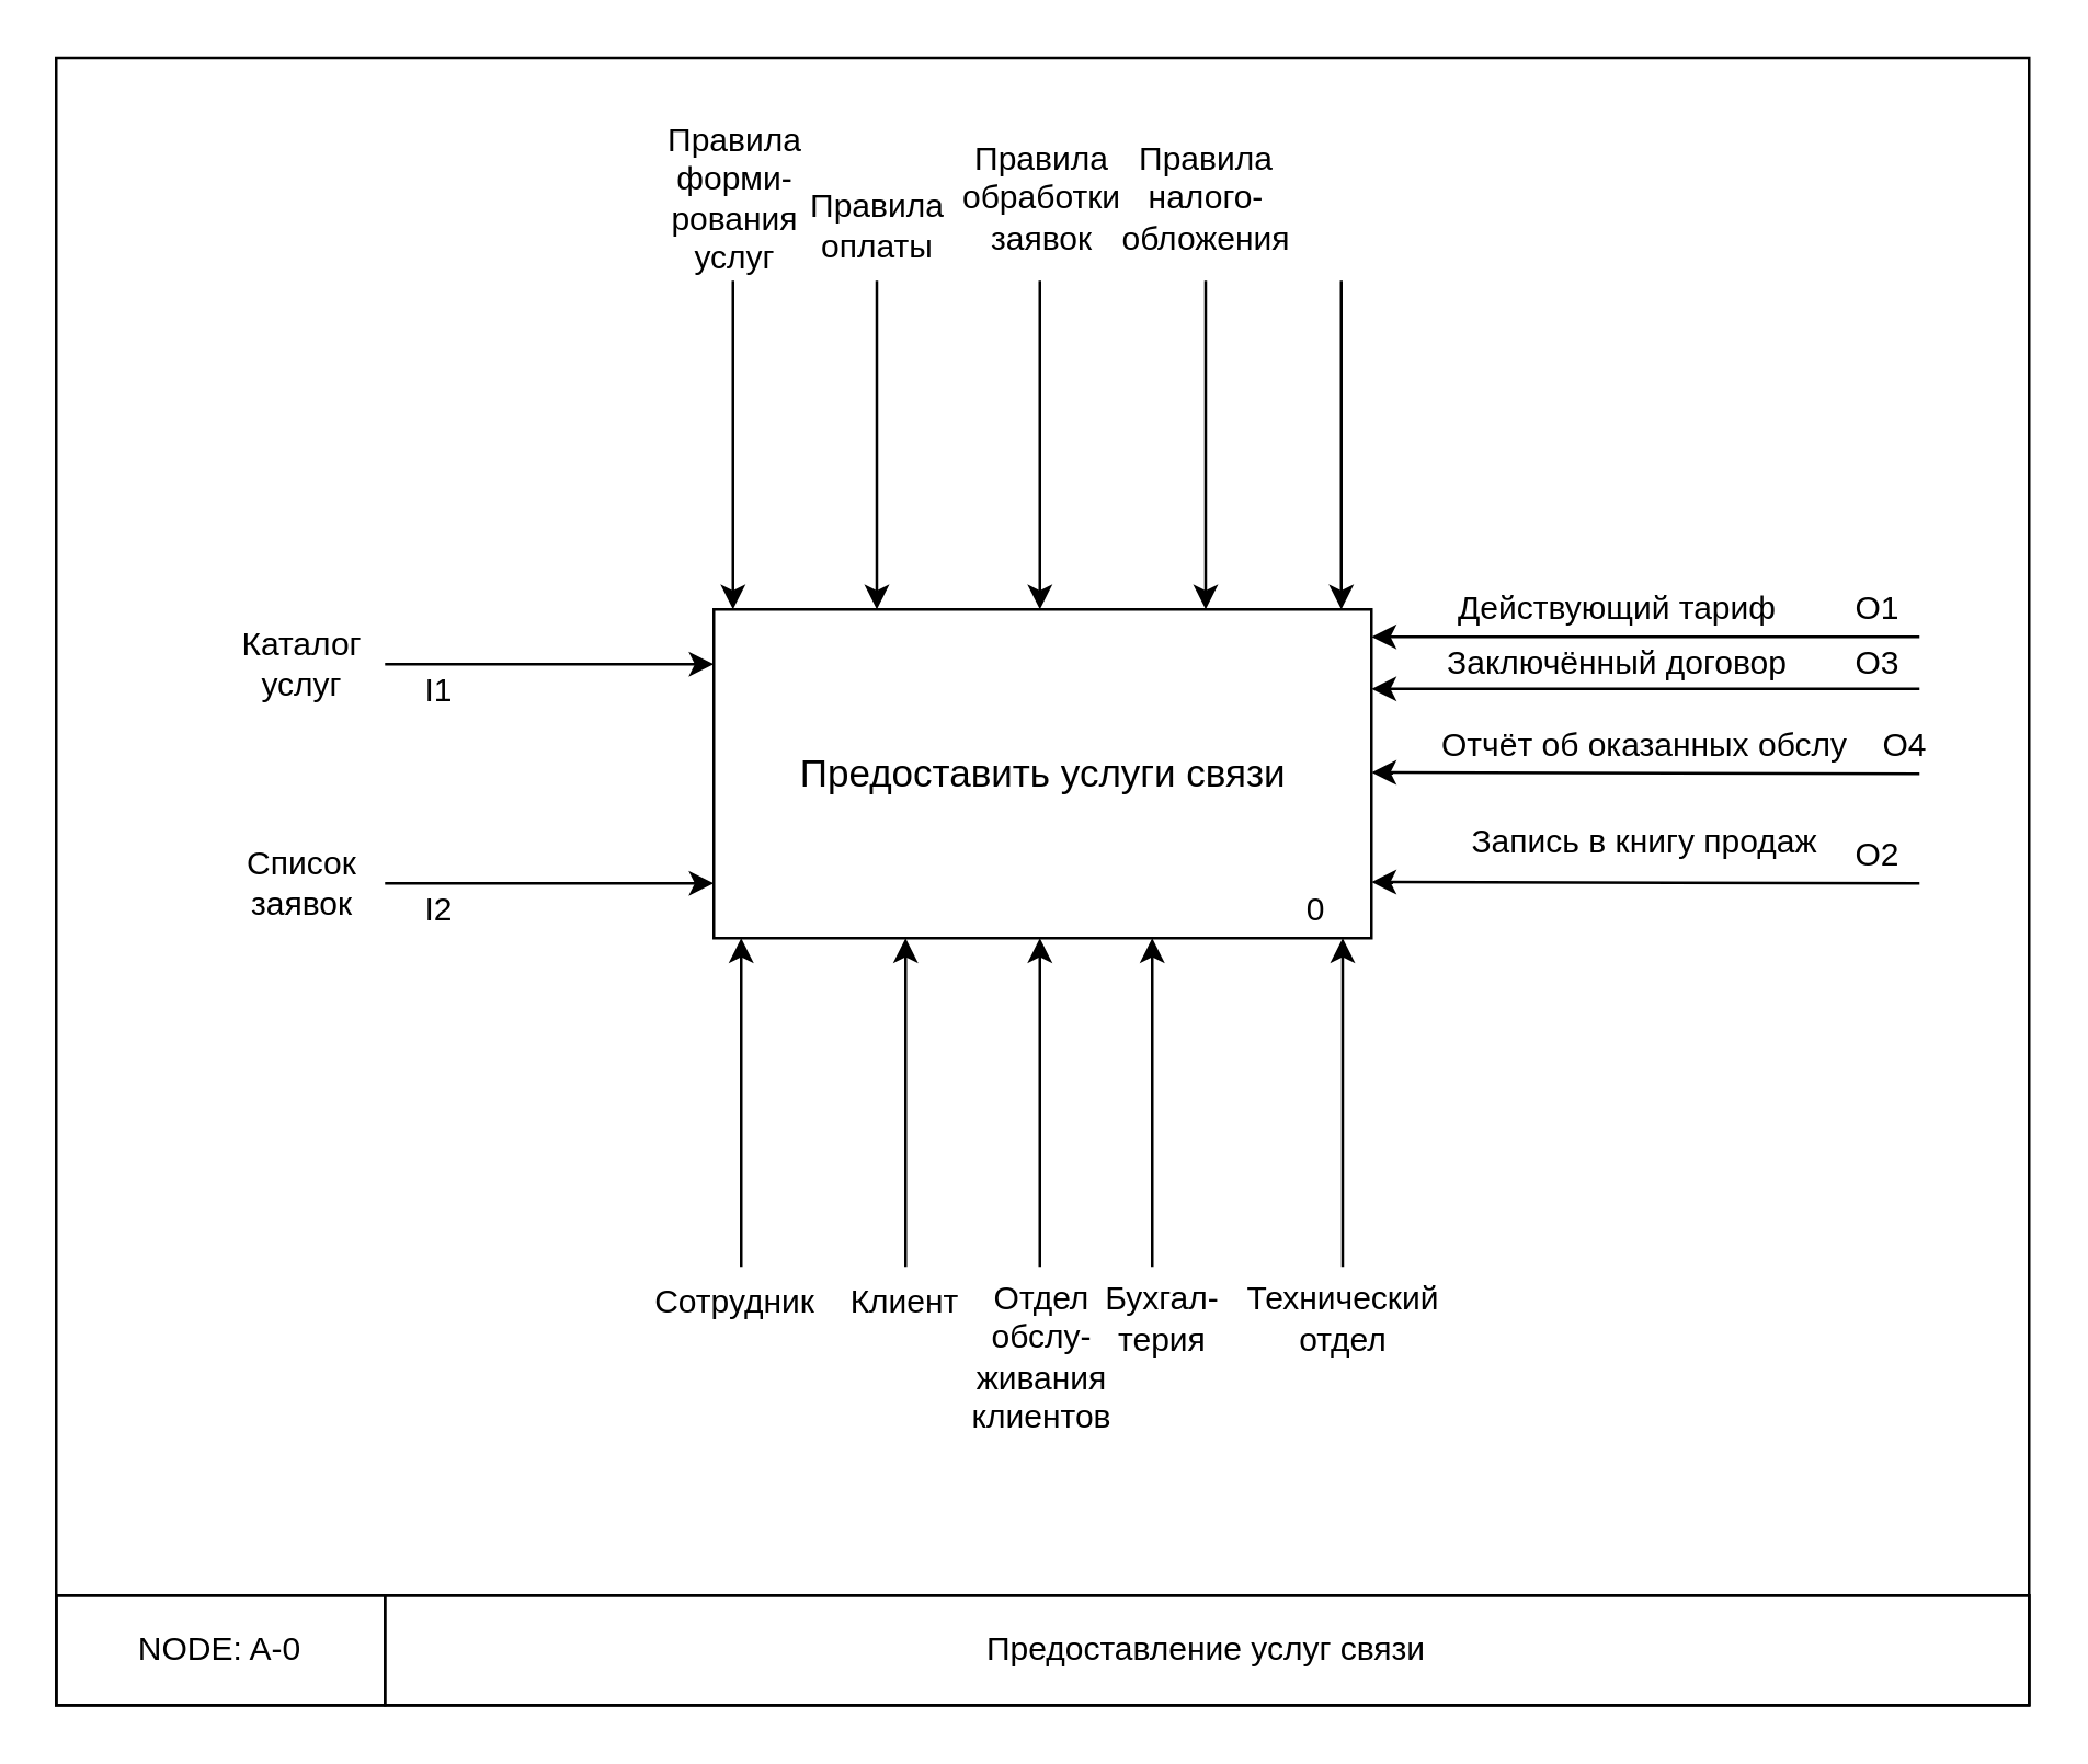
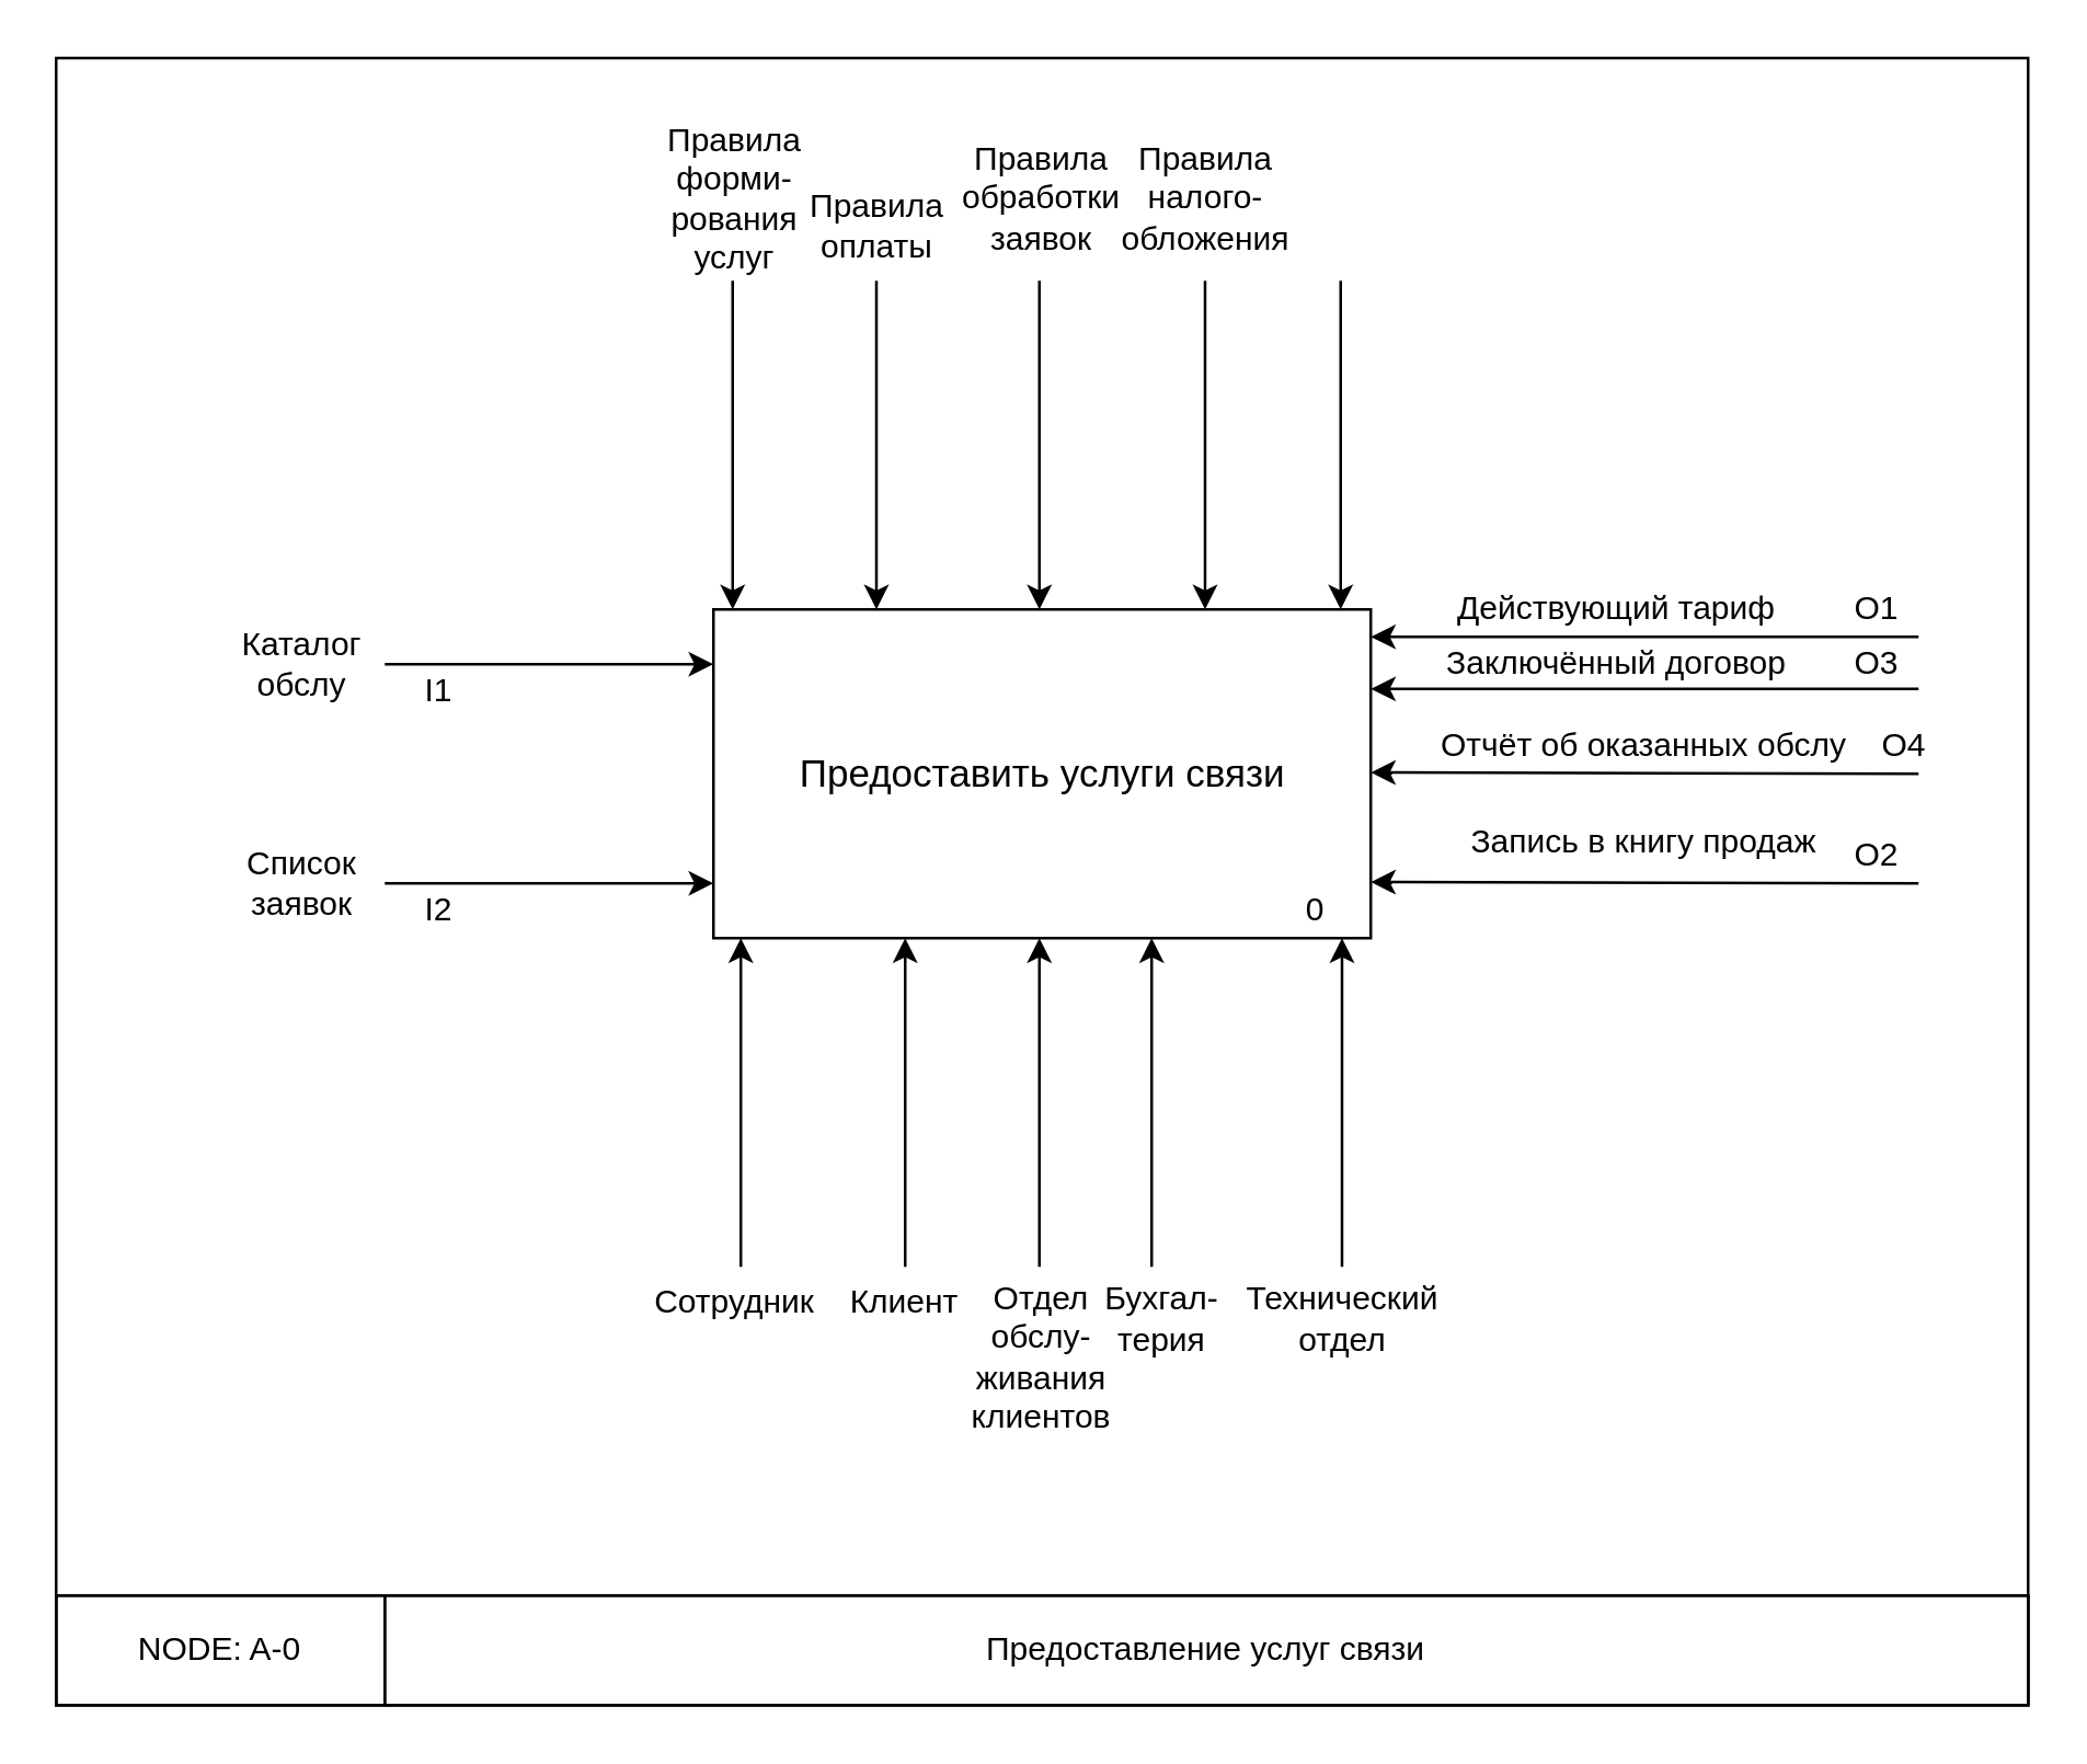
  <mxCell id="0" />
  <mxCell id="1" parent="0" />
  <mxCell id="2" value="" style="rounded=0;whiteSpace=wrap;html=1;" parent="1" vertex="1"><mxGeometry x="260" y="222" width="240" height="120" as="geometry" /></mxCell>
  <mxCell id="3" value="&lt;font style=&quot;font-size: 14px&quot;&gt;Предоставить услуги связи&lt;/font&gt;" style="text;html=1;strokeColor=none;fillColor=none;align=center;verticalAlign=middle;whiteSpace=wrap;rounded=0;" parent="1" vertex="1"><mxGeometry x="287.5" y="264.5" width="185" height="35" as="geometry" /></mxCell>
  <mxCell id="4" value="0" style="text;html=1;strokeColor=none;fillColor=none;align=center;verticalAlign=middle;whiteSpace=wrap;rounded=0;" parent="1" vertex="1"><mxGeometry x="460" y="322" width="40" height="20" as="geometry" /></mxCell>
  <mxCell id="5" value="" style="endArrow=classic;html=1;" parent="1" edge="1"><mxGeometry width="50" height="50" relative="1" as="geometry"><mxPoint x="270" y="462" as="sourcePoint" /><mxPoint x="270" y="342" as="targetPoint" /></mxGeometry></mxCell>
  <mxCell id="6" value="Сотрудник" style="text;html=1;strokeColor=none;fillColor=none;align=center;verticalAlign=middle;whiteSpace=wrap;rounded=0;" parent="1" vertex="1"><mxGeometry x="247.5" y="465" width="40" height="20" as="geometry" /></mxCell>
  <mxCell id="7" value="" style="endArrow=classic;html=1;" parent="1" edge="1"><mxGeometry width="50" height="50" relative="1" as="geometry"><mxPoint x="330" y="462" as="sourcePoint" /><mxPoint x="330" y="342" as="targetPoint" /></mxGeometry></mxCell>
  <mxCell id="8" value="Клиент" style="text;html=1;strokeColor=none;fillColor=none;align=center;verticalAlign=middle;whiteSpace=wrap;rounded=0;" parent="1" vertex="1"><mxGeometry x="310" y="465" width="40" height="20" as="geometry" /></mxCell>
  <mxCell id="9" value="" style="endArrow=classic;html=1;" parent="1" edge="1"><mxGeometry width="50" height="50" relative="1" as="geometry"><mxPoint x="379" y="462" as="sourcePoint" /><mxPoint x="379" y="342" as="targetPoint" /></mxGeometry></mxCell>
  <mxCell id="10" value="Отдел обслу-живания клиентов" style="text;html=1;strokeColor=none;fillColor=none;align=center;verticalAlign=middle;whiteSpace=wrap;rounded=0;" parent="1" vertex="1"><mxGeometry x="360" y="485" width="40" height="20" as="geometry" /></mxCell>
  <mxCell id="11" value="" style="endArrow=classic;html=1;" parent="1" edge="1"><mxGeometry width="50" height="50" relative="1" as="geometry"><mxPoint x="420" y="462" as="sourcePoint" /><mxPoint x="420" y="342" as="targetPoint" /></mxGeometry></mxCell>
  <mxCell id="12" value="Бухгал-терия" style="text;html=1;strokeColor=none;fillColor=none;align=center;verticalAlign=middle;whiteSpace=wrap;rounded=0;" parent="1" vertex="1"><mxGeometry x="404" y="471" width="40" height="20" as="geometry" /></mxCell>
  <mxCell id="13" value="" style="endArrow=classic;html=1;" parent="1" edge="1"><mxGeometry width="50" height="50" relative="1" as="geometry"><mxPoint x="489.5" y="462" as="sourcePoint" /><mxPoint x="489.5" y="342" as="targetPoint" /></mxGeometry></mxCell>
  <mxCell id="14" value="Технический отдел" style="text;html=1;strokeColor=none;fillColor=none;align=center;verticalAlign=middle;whiteSpace=wrap;rounded=0;" parent="1" vertex="1"><mxGeometry x="470" y="471" width="40" height="20" as="geometry" /></mxCell>
  <mxCell id="15" value="" style="endArrow=classic;html=1;" parent="1" edge="1"><mxGeometry width="50" height="50" relative="1" as="geometry"><mxPoint x="140" y="242" as="sourcePoint" /><mxPoint x="260" y="242" as="targetPoint" /></mxGeometry></mxCell>
- <mxCell id="16" value="Каталог услуг" style="text;html=1;strokeColor=none;fillColor=none;align=center;verticalAlign=middle;whiteSpace=wrap;rounded=0;" parent="1" vertex="1"><mxGeometry x="90" y="232" width="40" height="20" as="geometry" /></mxCell>
+ <mxCell id="16" value="Каталог обслу" style="text;html=1;strokeColor=none;fillColor=none;align=center;verticalAlign=middle;whiteSpace=wrap;rounded=0;" parent="1" vertex="1"><mxGeometry x="90" y="232" width="40" height="20" as="geometry" /></mxCell>
  <mxCell id="17" value="" style="endArrow=classic;html=1;" parent="1" edge="1"><mxGeometry width="50" height="50" relative="1" as="geometry"><mxPoint x="140" y="322" as="sourcePoint" /><mxPoint x="260" y="322" as="targetPoint" /></mxGeometry></mxCell>
  <mxCell id="18" value="Список заявок" style="text;html=1;strokeColor=none;fillColor=none;align=center;verticalAlign=middle;whiteSpace=wrap;rounded=0;" parent="1" vertex="1"><mxGeometry x="90" y="312" width="40" height="20" as="geometry" /></mxCell>
  <mxCell id="19" value="" style="endArrow=none;html=1;startArrow=classic;startFill=1;endFill=0;" parent="1" edge="1"><mxGeometry width="50" height="50" relative="1" as="geometry"><mxPoint x="267" y="222" as="sourcePoint" /><mxPoint x="267" y="102" as="targetPoint" /></mxGeometry></mxCell>
  <mxCell id="20" value="Правила форми-рования услуг" style="text;html=1;strokeColor=none;fillColor=none;align=center;verticalAlign=middle;whiteSpace=wrap;rounded=0;" parent="1" vertex="1"><mxGeometry x="247.5" y="61.5" width="40" height="20" as="geometry" /></mxCell>
  <mxCell id="21" value="" style="endArrow=none;html=1;startArrow=classic;startFill=1;endFill=0;" parent="1" edge="1"><mxGeometry width="50" height="50" relative="1" as="geometry"><mxPoint x="319.5" y="222" as="sourcePoint" /><mxPoint x="319.5" y="102" as="targetPoint" /></mxGeometry></mxCell>
  <mxCell id="22" value="Правила оплаты" style="text;html=1;strokeColor=none;fillColor=none;align=center;verticalAlign=middle;whiteSpace=wrap;rounded=0;" parent="1" vertex="1"><mxGeometry x="300" y="71.5" width="40" height="20" as="geometry" /></mxCell>
  <mxCell id="23" value="" style="endArrow=none;html=1;startArrow=classic;startFill=1;endFill=0;" parent="1" edge="1"><mxGeometry width="50" height="50" relative="1" as="geometry"><mxPoint x="379" y="222" as="sourcePoint" /><mxPoint x="379" y="102" as="targetPoint" /></mxGeometry></mxCell>
  <mxCell id="24" value="Правила обработки заявок" style="text;html=1;strokeColor=none;fillColor=none;align=center;verticalAlign=middle;whiteSpace=wrap;rounded=0;" parent="1" vertex="1"><mxGeometry x="360" y="61.5" width="40" height="20" as="geometry" /></mxCell>
  <mxCell id="25" value="" style="endArrow=none;html=1;startArrow=classic;startFill=1;endFill=0;" parent="1" edge="1"><mxGeometry width="50" height="50" relative="1" as="geometry"><mxPoint x="439.5" y="222" as="sourcePoint" /><mxPoint x="439.5" y="102" as="targetPoint" /></mxGeometry></mxCell>
  <mxCell id="26" value="Правила налого-обложения" style="text;html=1;strokeColor=none;fillColor=none;align=center;verticalAlign=middle;whiteSpace=wrap;rounded=0;" parent="1" vertex="1"><mxGeometry x="420" y="61.5" width="40" height="20" as="geometry" /></mxCell>
  <mxCell id="27" value="" style="endArrow=none;html=1;startArrow=classic;startFill=1;endFill=0;" parent="1" edge="1"><mxGeometry width="50" height="50" relative="1" as="geometry"><mxPoint x="489" y="222" as="sourcePoint" /><mxPoint x="489" y="102" as="targetPoint" /></mxGeometry></mxCell>
  <mxCell id="28" value="" style="endArrow=classic;html=1;" edge="1" parent="1"><mxGeometry width="50" height="50" relative="1" as="geometry"><mxPoint x="700" y="232" as="sourcePoint" /><mxPoint x="500" y="232" as="targetPoint" /></mxGeometry></mxCell>
  <mxCell id="29" value="Действующий тариф" style="text;html=1;strokeColor=none;fillColor=none;align=center;verticalAlign=middle;whiteSpace=wrap;rounded=0;" vertex="1" parent="1"><mxGeometry x="530" y="212" width="120" height="20" as="geometry" /></mxCell>
  <mxCell id="30" value="Заключённый договор" style="text;html=1;strokeColor=none;fillColor=none;align=center;verticalAlign=middle;whiteSpace=wrap;rounded=0;" vertex="1" parent="1"><mxGeometry x="500" y="232" width="180" height="20" as="geometry" /></mxCell>
  <mxCell id="31" value="" style="endArrow=classic;html=1;" edge="1" parent="1"><mxGeometry width="50" height="50" relative="1" as="geometry"><mxPoint x="700" y="251" as="sourcePoint" /><mxPoint x="500" y="251" as="targetPoint" /></mxGeometry></mxCell>
  <mxCell id="32" value="" style="endArrow=classic;html=1;" edge="1" parent="1"><mxGeometry width="50" height="50" relative="1" as="geometry"><mxPoint x="700" y="282" as="sourcePoint" /><mxPoint x="500" y="281.5" as="targetPoint" /></mxGeometry></mxCell>
  <mxCell id="33" value="Отчёт об оказанных обслу" style="text;html=1;strokeColor=none;fillColor=none;align=center;verticalAlign=middle;whiteSpace=wrap;rounded=0;" vertex="1" parent="1"><mxGeometry x="520" y="262" width="160" height="20" as="geometry" /></mxCell>
  <mxCell id="34" value="" style="endArrow=classic;html=1;" edge="1" parent="1"><mxGeometry width="50" height="50" relative="1" as="geometry"><mxPoint x="700" y="322" as="sourcePoint" /><mxPoint x="500" y="321.5" as="targetPoint" /></mxGeometry></mxCell>
  <mxCell id="35" value="Запись в книгу продаж" style="text;html=1;strokeColor=none;fillColor=none;align=center;verticalAlign=middle;whiteSpace=wrap;rounded=0;" vertex="1" parent="1"><mxGeometry x="535" y="302" width="130" height="10" as="geometry" /></mxCell>
  <mxCell id="36" value="I1" style="text;html=1;strokeColor=none;fillColor=none;align=center;verticalAlign=middle;whiteSpace=wrap;rounded=0;" vertex="1" parent="1"><mxGeometry x="140" y="242" width="40" height="20" as="geometry" /></mxCell>
  <mxCell id="37" value="I2" style="text;html=1;strokeColor=none;fillColor=none;align=center;verticalAlign=middle;whiteSpace=wrap;rounded=0;" vertex="1" parent="1"><mxGeometry x="140" y="322" width="40" height="20" as="geometry" /></mxCell>
  <mxCell id="38" value="O1" style="text;html=1;strokeColor=none;fillColor=none;align=center;verticalAlign=middle;whiteSpace=wrap;rounded=0;" vertex="1" parent="1"><mxGeometry x="665" y="212" width="40" height="20" as="geometry" /></mxCell>
  <mxCell id="39" value="O2" style="text;html=1;strokeColor=none;fillColor=none;align=center;verticalAlign=middle;whiteSpace=wrap;rounded=0;" vertex="1" parent="1"><mxGeometry x="665" y="302" width="40" height="20" as="geometry" /></mxCell>
  <mxCell id="40" value="O3" style="text;html=1;strokeColor=none;fillColor=none;align=center;verticalAlign=middle;whiteSpace=wrap;rounded=0;" vertex="1" parent="1"><mxGeometry x="665" y="232" width="40" height="20" as="geometry" /></mxCell>
  <mxCell id="41" value="O4" style="text;html=1;strokeColor=none;fillColor=none;align=center;verticalAlign=middle;whiteSpace=wrap;rounded=0;" vertex="1" parent="1"><mxGeometry x="675" y="262" width="40" height="20" as="geometry" /></mxCell>
  <mxCell id="42" value="" style="rounded=0;whiteSpace=wrap;html=1;fillColor=none;" vertex="1" parent="1"><mxGeometry x="20" y="20.7" width="720" height="601.3" as="geometry" /></mxCell>
  <mxCell id="43" value="" style="rounded=0;whiteSpace=wrap;html=1;fillColor=none;" vertex="1" parent="1"><mxGeometry x="20" y="582" width="720" height="40" as="geometry" /></mxCell>
  <mxCell id="44" value="" style="rounded=0;whiteSpace=wrap;html=1;fillColor=none;" vertex="1" parent="1"><mxGeometry x="20" y="582" width="120" height="40" as="geometry" /></mxCell>
  <mxCell id="45" value="" style="rounded=0;whiteSpace=wrap;html=1;fillColor=none;" vertex="1" parent="1"><mxGeometry x="140" y="582" width="600" height="40" as="geometry" /></mxCell>
  <mxCell id="46" value="NODE: A-0" style="text;html=1;strokeColor=none;fillColor=none;align=center;verticalAlign=middle;whiteSpace=wrap;rounded=0;" vertex="1" parent="1"><mxGeometry x="40" y="592" width="80" height="20" as="geometry" /></mxCell>
  <mxCell id="47" value="Предоставление услуг связи" style="text;html=1;strokeColor=none;fillColor=none;align=center;verticalAlign=middle;whiteSpace=wrap;rounded=0;" vertex="1" parent="1"><mxGeometry x="235" y="592" width="410" height="20" as="geometry" /></mxCell>
